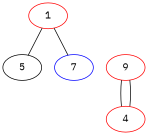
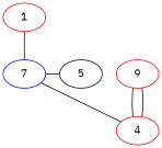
  graph {
    fontname="IBM Plex Mono"
    node [color=red fontname="IBM Plex Mono"]
    edge [fontname="IBM Plex Mono"]
    1
    n2 [color=blue label=7]
    5 [color=""]
    4
    n5 [label=9]
    subgraph sub_1 {
      rank=min
      1
    }
    subgraph sub_2 {
      rank=same
      n2
      5
    }
    subgraph sub_3 {
      rank=sink
      4
    }
-   1 -- 5
+   n2 -- 5
    n2 -- 1
+   n2 -- 4
    4 -- n5
    n5 -- 4
  }
